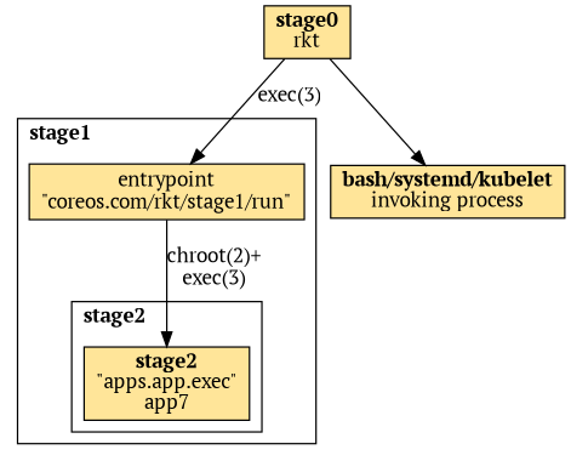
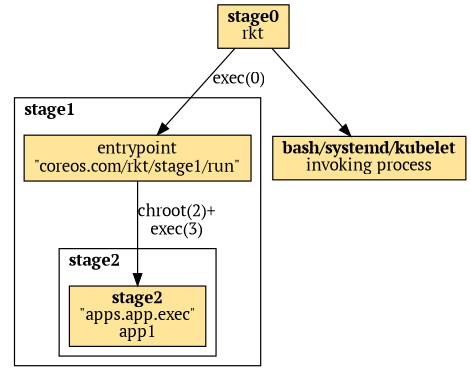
  digraph {
    fontname="PT Serif"
    node [fillcolor="#FFE599" fontname="PT Serif" shape="node" style=filled]
    edge [fontname="PT Serif"]
-   n1 [label=<<B>stage2</B><BR/>"apps.app.exec"<BR/>app7>]
+   n1 [label=<<B>stage2</B><BR/>"apps.app.exec"<BR/>app1>]
    n2 [label=<entrypoint<BR/>"coreos.com/rkt/stage1/run">]
    n3 [label=<<B>bash/systemd/kubelet</B><BR/>invoking process>]
    n4 [label=<<B>stage0</B><BR/>rkt>]
    subgraph cluster_1 {
      label=<<B>stage1</B>>
      labeljust=left
      n2
      subgraph cluster_2 {
        label=<<B>stage2</B>>
        labeljust=left
        n1
      }
    }
    n2 -> n1 [label="chroot(2)+\nexec(3)"]
-   n4 -> n2 [label="exec(3)"]
+   n4 -> n2 [label="exec(0)"]
    n4 -> n3
  }
